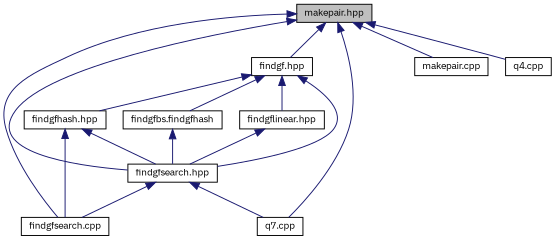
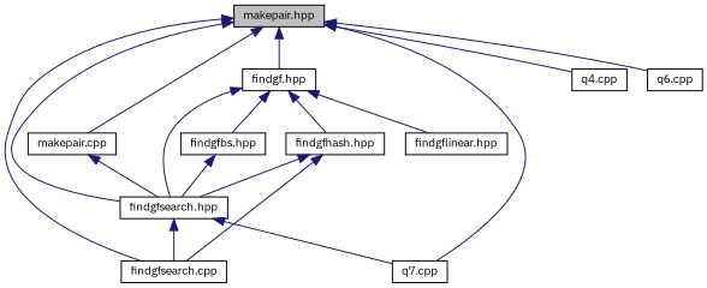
  digraph {
    fontname="IBM Plex Sans"
    node [color=black fillcolor=white fontname="IBM Plex Sans" fontsize=10 shape=record style=filled]
    edge [color=midnightblue dir=back fontname="IBM Plex Sans" fontsize=10 labelfontname=Helvetica labelfontsize=10 style=solid]
    n1 [fillcolor=grey75 fontcolor=black height=0.2 label="makepair.hpp" width=0.4]
    n2 [height=0.2 label="findgf.hpp" width=0.4]
    n3 [height=0.2 label="findgfsearch.hpp" width=0.4]
    n4 [height=0.2 label="findgfsearch.cpp" width=0.4]
    n5 [height=0.2 label="q7.cpp" width=0.4]
    n6 [height=0.2 label="makepair.cpp" width=0.4]
    n7 [height=0.2 label="q4.cpp" width=0.4]
-   n9 [height=0.2 label="findgfbs.findgfhash" width=0.4]
+   n8 [height=0.2 label="q6.cpp" width=0.4]
+   n9 [height=0.2 label="findgfbs.hpp" width=0.4]
    n10 [height=0.2 label="findgfhash.hpp" width=0.4]
    n11 [height=0.2 label="findgflinear.hpp" width=0.4]
    n1 -> n2
    n1 -> n3
    n1 -> n4
    n1 -> n5
    n1 -> n6
    n1 -> n7
+   n1 -> n8
    n2 -> n3
    n2 -> n9
    n2 -> n10
    n2 -> n11
    n3 -> n4
    n3 -> n5
    n9 -> n3
    n10 -> n3
    n10 -> n4
-   n11 -> n3
+   n6 -> n3
  }
